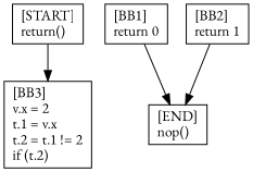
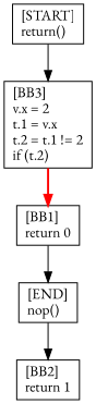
  digraph {
    fontname="EB Garamond"
    node [fontname="EB Garamond" shape=box]
    edge [fontname="EB Garamond"]
    n1 [label="[BB3]\lv.x = 2\lt.1 = v.x\lt.2 = t.1 != 2\lif (t.2)\l"]
    n2 [label="[BB1]\lreturn 0\l"]
    n3 [label="[BB2]\lreturn 1\l"]
    n4 [label="[END]\lnop()\l"]
    n5 [label="[START]\lreturn()\l"]
+   n1 -> n2 [color=red penwidth=2]
    n2 -> n4
-   n3 -> n4
+   n4 -> n3
    n5 -> n1
  }
